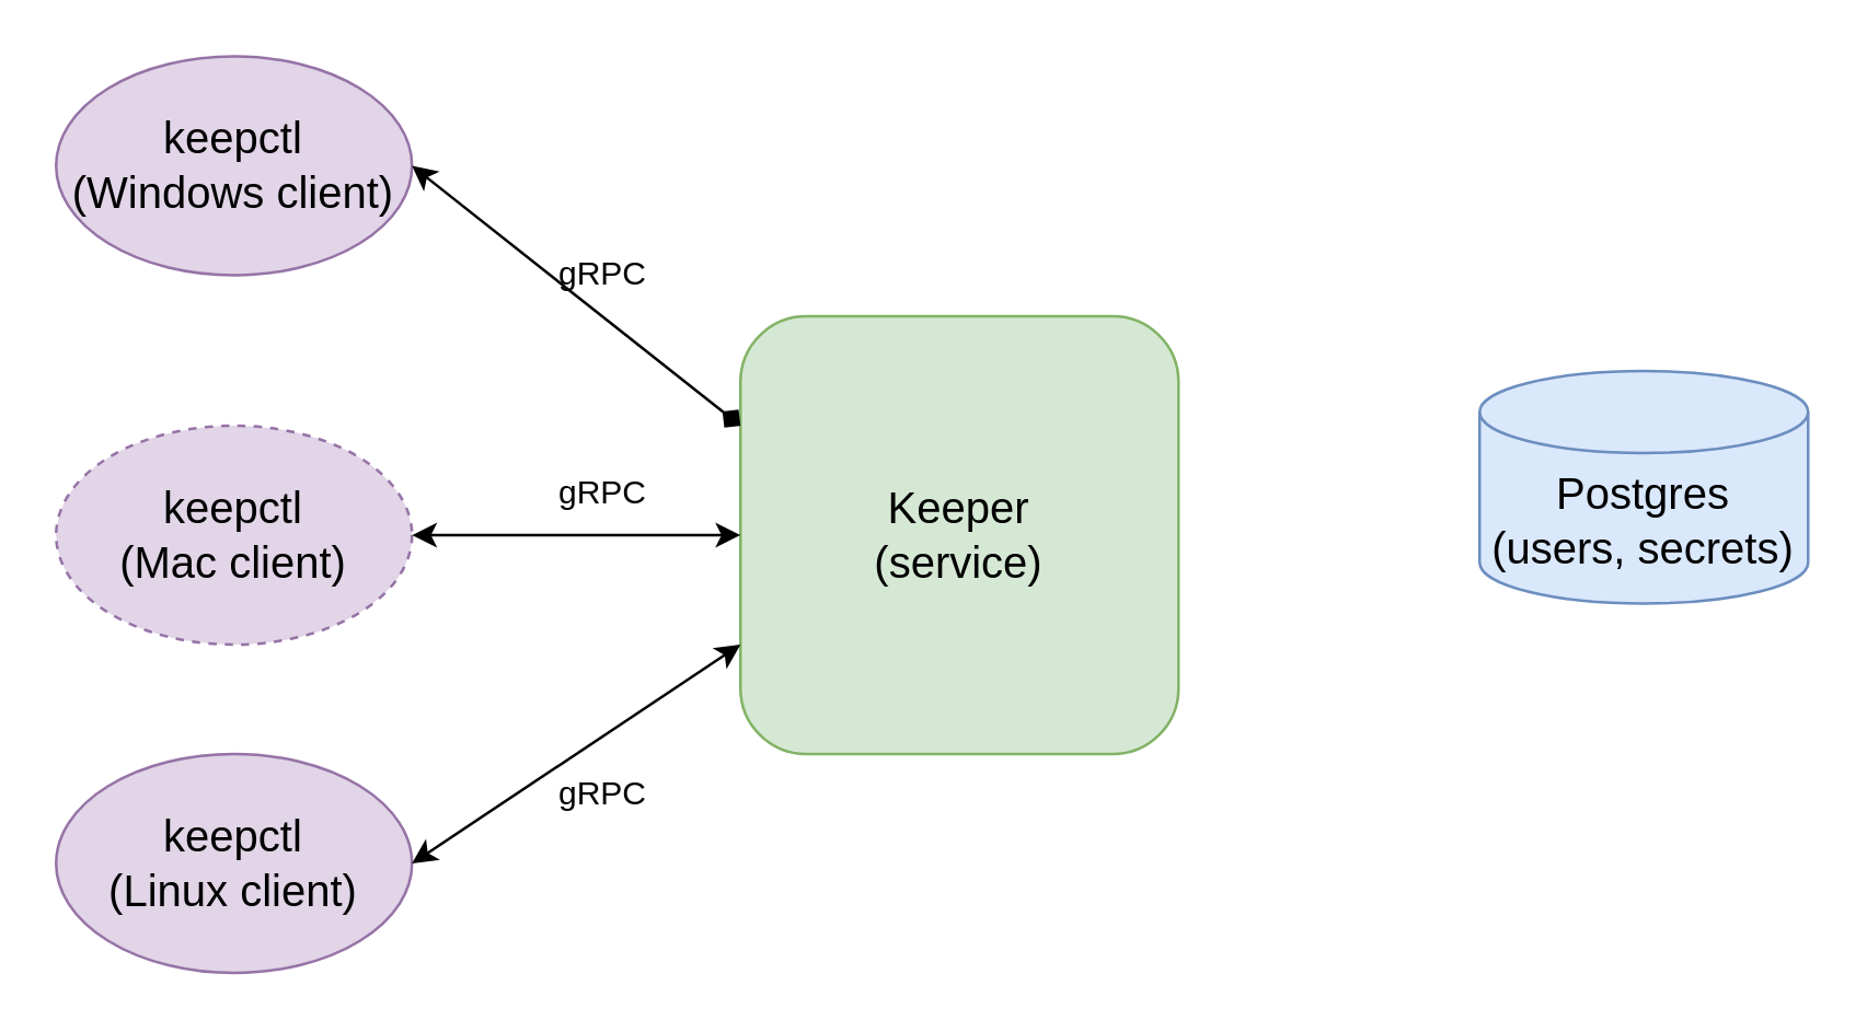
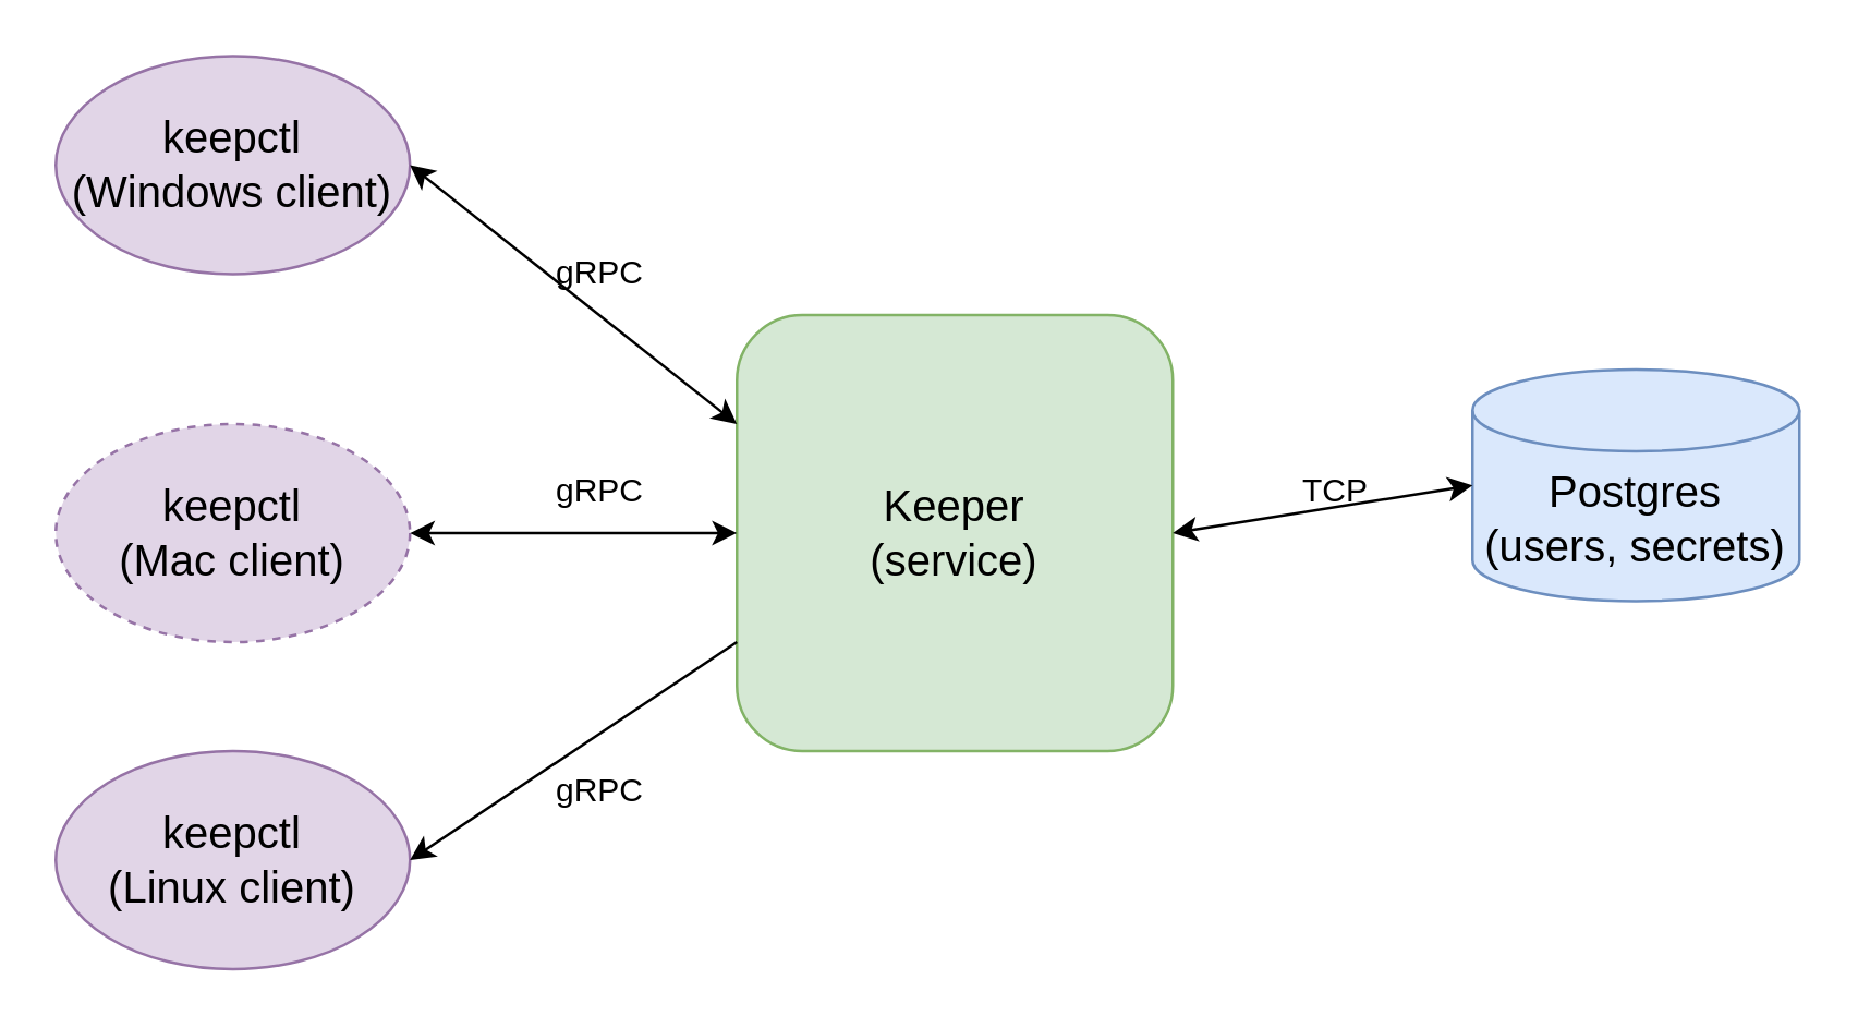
  <mxCell id="0" />
  <mxCell id="1" parent="0" />
  <mxCell id="2" value="&lt;div&gt;Keeper&lt;/div&gt;&lt;div&gt;(service)&lt;br&gt;&lt;/div&gt;" style="whiteSpace=wrap;html=1;aspect=fixed;fontSize=16;fillColor=#d5e8d4;strokeColor=#82b366;rounded=1;" parent="1" vertex="1"><mxGeometry x="270" y="115" width="160" height="160" as="geometry" /></mxCell>
  <mxCell id="3" value="Postgres&lt;br&gt;(users, secrets)" style="shape=cylinder3;whiteSpace=wrap;html=1;boundedLbl=1;backgroundOutline=1;size=15;fontSize=16;fillColor=#dae8fc;strokeColor=#6c8ebf;rounded=1;" parent="1" vertex="1"><mxGeometry x="540" y="135" width="120" height="85" as="geometry" /></mxCell>
  <mxCell id="4" value="keepctl&lt;br style=&quot;font-size: 16px;&quot;&gt;(Windows client)" style="ellipse;whiteSpace=wrap;html=1;fontSize=16;fillColor=#e1d5e7;strokeColor=#9673a6;rounded=1;" parent="1" vertex="1"><mxGeometry x="20" y="20" width="130" height="80" as="geometry" /></mxCell>
  <mxCell id="5" value="keepctl&lt;br&gt;(Mac client)" style="ellipse;whiteSpace=wrap;html=1;fontSize=16;fillColor=#e1d5e7;strokeColor=#9673a6;rounded=1;dashed=1;" parent="1" vertex="1"><mxGeometry x="20" y="155" width="130" height="80" as="geometry" /></mxCell>
  <mxCell id="6" value="keepctl&lt;br&gt;(Linux client)" style="ellipse;whiteSpace=wrap;html=1;fontSize=16;fillColor=#e1d5e7;strokeColor=#9673a6;rounded=1;" parent="1" vertex="1"><mxGeometry x="20" y="275" width="130" height="80" as="geometry" /></mxCell>
- <mxCell id="7" value="" style="endArrow=diamond;startArrow=classic;html=1;rounded=1;exitX=1;exitY=0.5;exitDx=0;exitDy=0;entryX=0;entryY=0.25;entryDx=0;entryDy=0;" parent="1" source="4" target="2" edge="1"><mxGeometry width="50" height="50" relative="1" as="geometry"><mxPoint x="230" y="245" as="sourcePoint" /><mxPoint x="280" y="195" as="targetPoint" /></mxGeometry></mxCell>
+ <mxCell id="7" value="" style="endArrow=classic;startArrow=classic;html=1;rounded=1;exitX=1;exitY=0.5;exitDx=0;exitDy=0;entryX=0;entryY=0.25;entryDx=0;entryDy=0;" parent="1" source="4" target="2" edge="1"><mxGeometry width="50" height="50" relative="1" as="geometry"><mxPoint x="230" y="245" as="sourcePoint" /><mxPoint x="280" y="195" as="targetPoint" /></mxGeometry></mxCell>
  <mxCell id="8" value="" style="endArrow=classic;startArrow=classic;html=1;rounded=1;exitX=1;exitY=0.5;exitDx=0;exitDy=0;entryX=0;entryY=0.5;entryDx=0;entryDy=0;" parent="1" source="5" target="2" edge="1"><mxGeometry width="50" height="50" relative="1" as="geometry"><mxPoint x="160" y="85" as="sourcePoint" /><mxPoint x="280" y="165" as="targetPoint" /></mxGeometry></mxCell>
- <mxCell id="9" value="" style="endArrow=classic;startArrow=classic;html=1;rounded=1;exitX=1;exitY=0.5;exitDx=0;exitDy=0;entryX=0;entryY=0.75;entryDx=0;entryDy=0;" parent="1" source="6" target="2" edge="1"><mxGeometry width="50" height="50" relative="1" as="geometry"><mxPoint x="160" y="205" as="sourcePoint" /><mxPoint x="280" y="205" as="targetPoint" /></mxGeometry></mxCell>
+ <mxCell id="9" value="" style="endArrow=none;startArrow=classic;html=1;rounded=1;exitX=1;exitY=0.5;exitDx=0;exitDy=0;entryX=0;entryY=0.75;entryDx=0;entryDy=0;" parent="1" source="6" target="2" edge="1"><mxGeometry width="50" height="50" relative="1" as="geometry"><mxPoint x="160" y="205" as="sourcePoint" /><mxPoint x="280" y="205" as="targetPoint" /></mxGeometry></mxCell>
  <mxCell id="10" value="gRPC" style="text;html=1;strokeColor=none;fillColor=none;align=center;verticalAlign=middle;whiteSpace=wrap;rounded=1;" parent="1" vertex="1"><mxGeometry x="190" y="85" width="60" height="30" as="geometry" /></mxCell>
  <mxCell id="11" value="gRPC" style="text;html=1;strokeColor=none;fillColor=none;align=center;verticalAlign=middle;whiteSpace=wrap;rounded=1;" parent="1" vertex="1"><mxGeometry x="190" y="165" width="60" height="30" as="geometry" /></mxCell>
  <mxCell id="12" value="gRPC" style="text;html=1;strokeColor=none;fillColor=none;align=center;verticalAlign=middle;whiteSpace=wrap;rounded=1;" parent="1" vertex="1"><mxGeometry x="190" y="275" width="60" height="30" as="geometry" /></mxCell>
+ <mxCell id="13" value="" style="endArrow=classic;startArrow=classic;html=1;rounded=1;exitX=0;exitY=0.5;exitDx=0;exitDy=0;exitPerimeter=0;entryX=1;entryY=0.5;entryDx=0;entryDy=0;" parent="1" source="3" target="2" edge="1"><mxGeometry width="50" height="50" relative="1" as="geometry"><mxPoint x="230" y="245" as="sourcePoint" /><mxPoint x="280" y="195" as="targetPoint" /></mxGeometry></mxCell>
+ <mxCell id="14" value="TCP" style="text;html=1;strokeColor=none;fillColor=none;align=center;verticalAlign=middle;whiteSpace=wrap;rounded=1;" parent="1" vertex="1"><mxGeometry x="460" y="165" width="60" height="30" as="geometry" /></mxCell>
